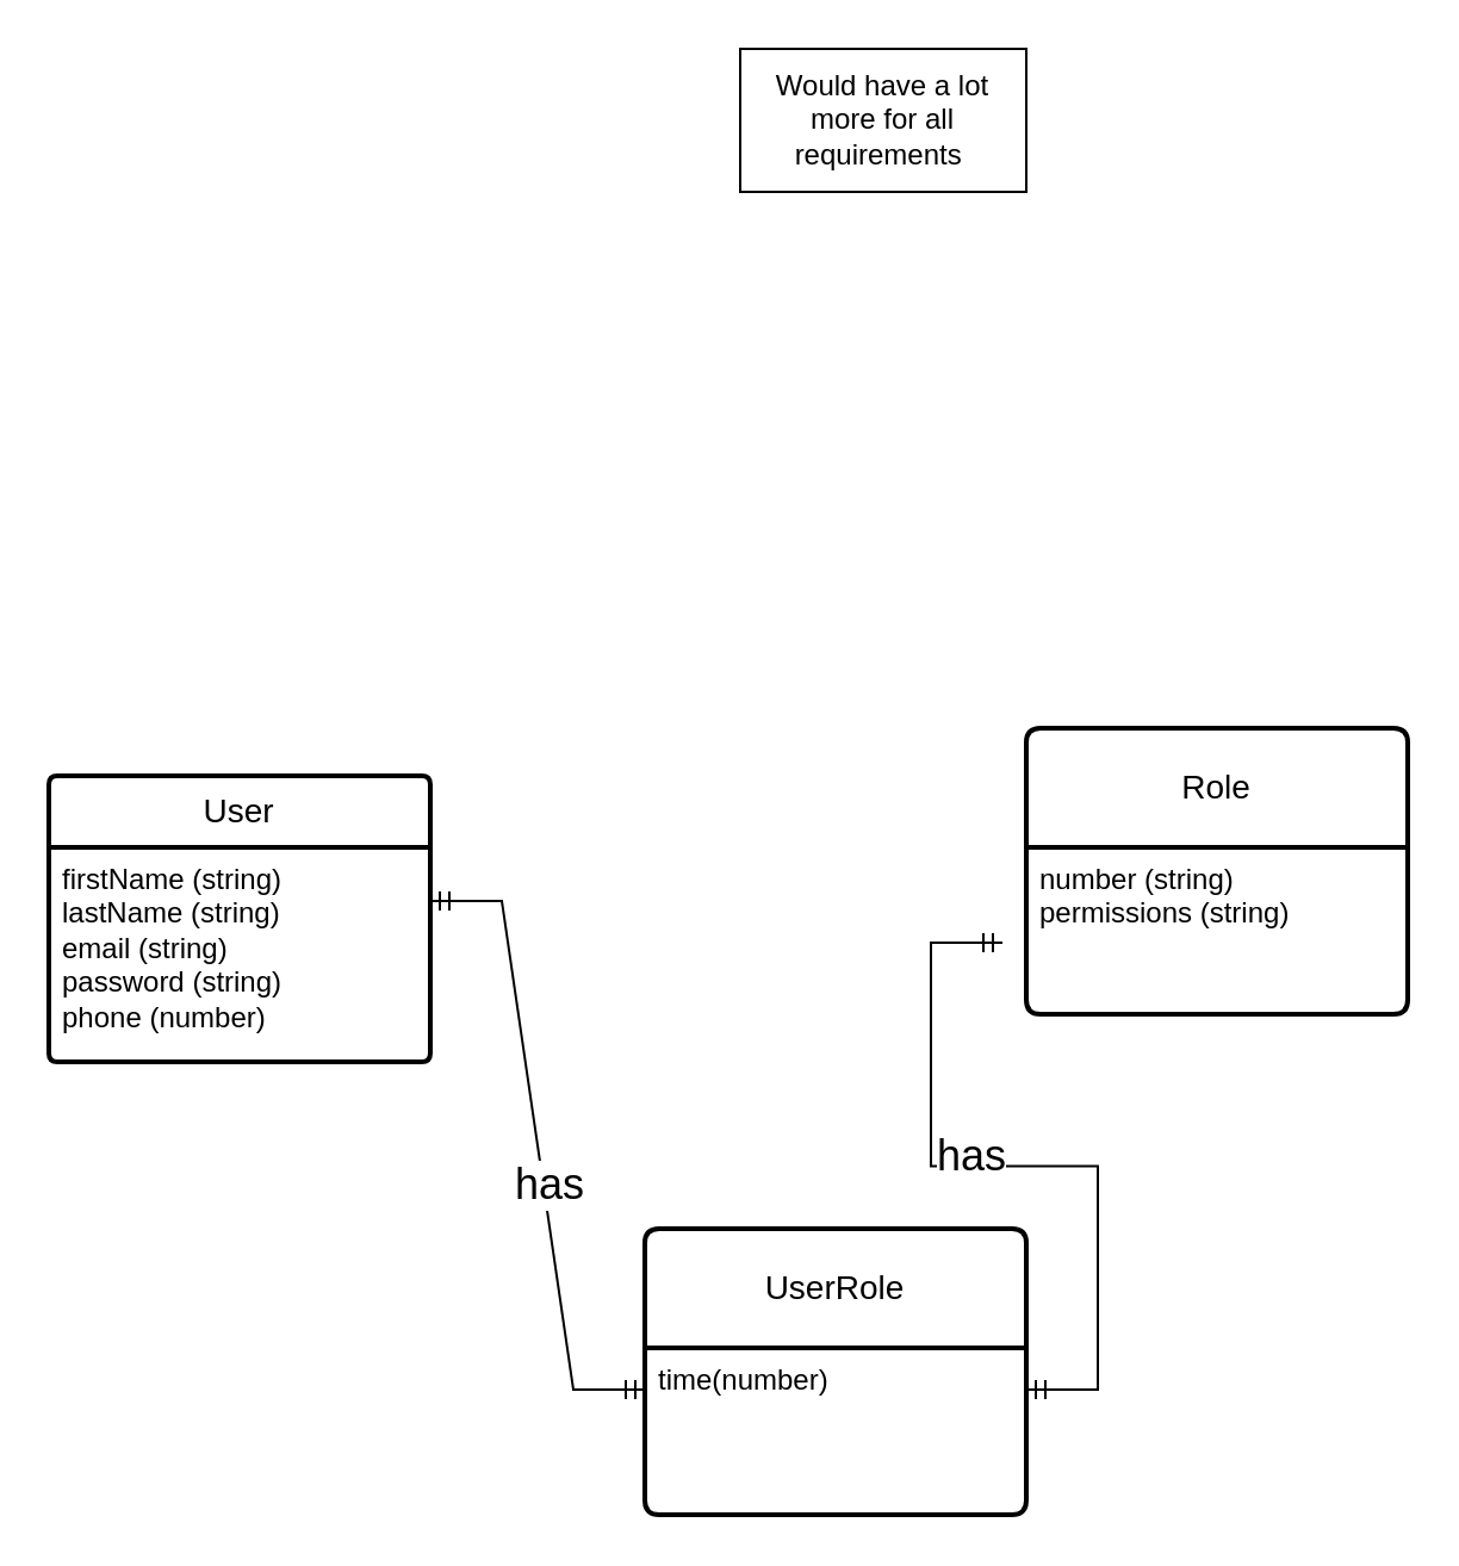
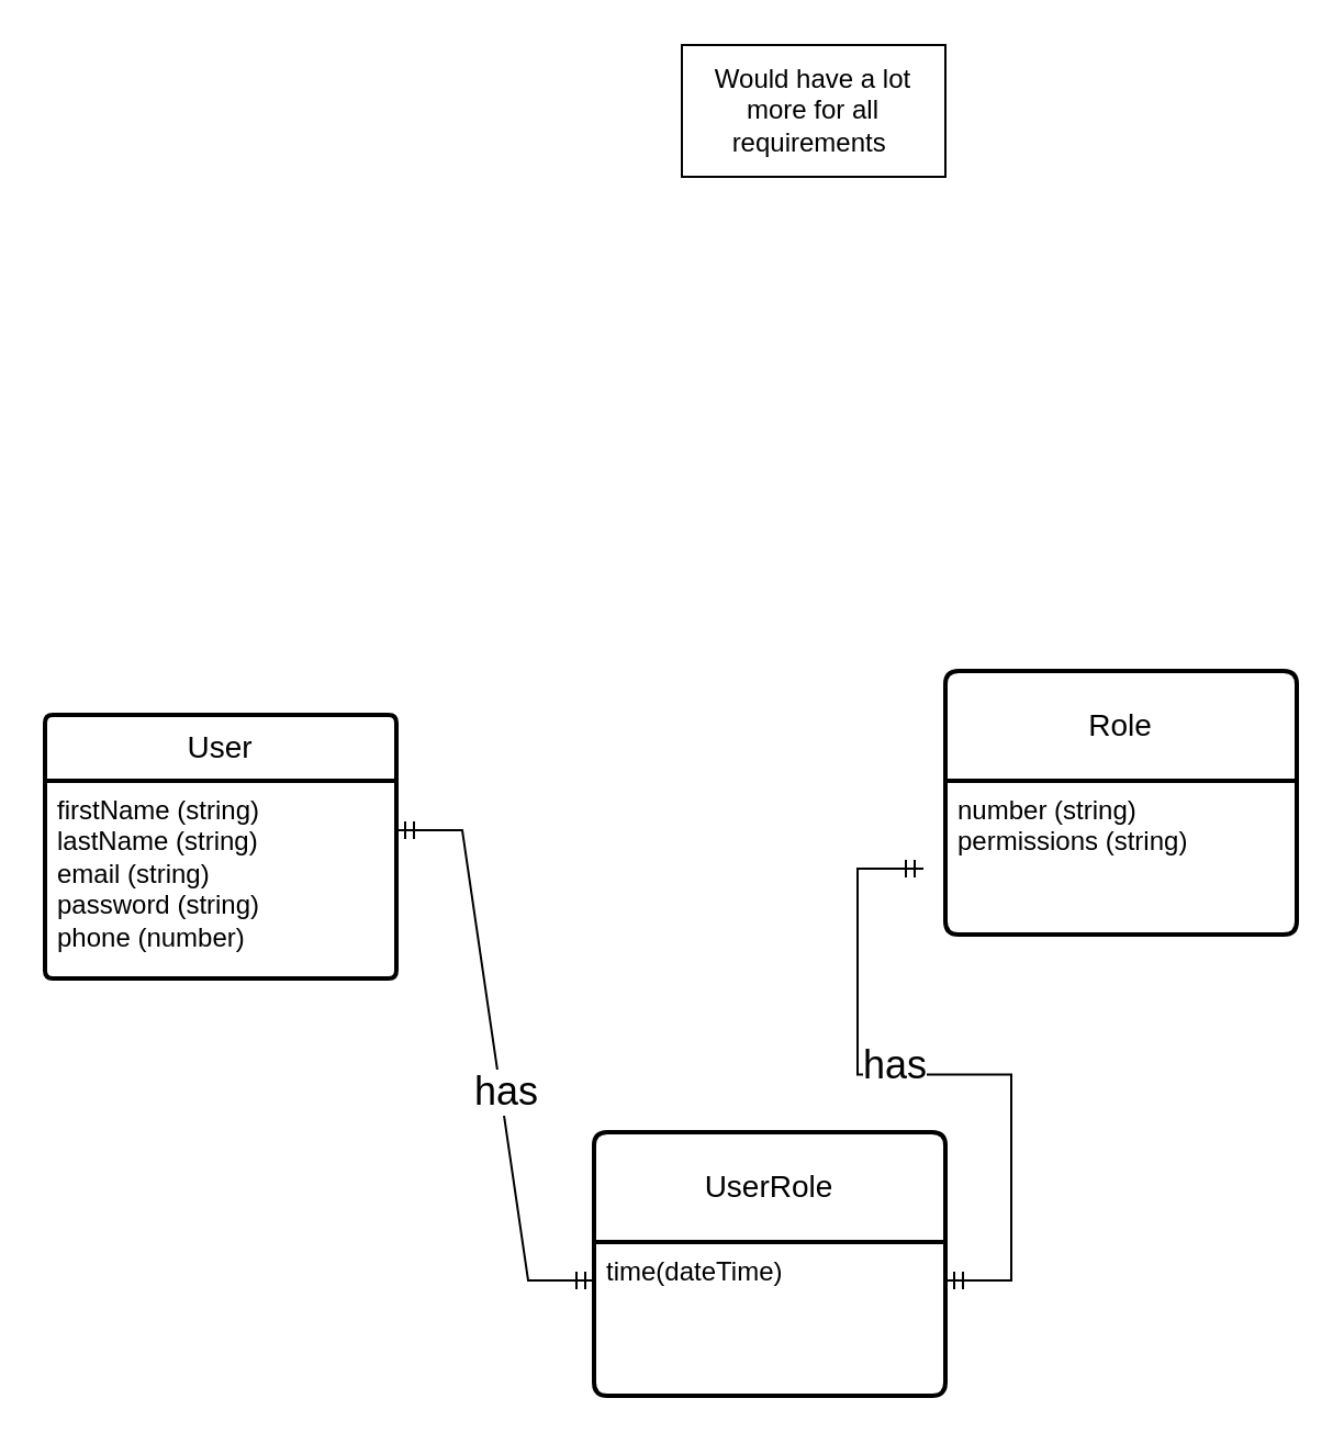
  <mxCell id="0" />
  <mxCell id="1" parent="0" />
  <mxCell id="2" value="User" style="swimlane;childLayout=stackLayout;horizontal=1;startSize=30;horizontalStack=0;rounded=1;fontSize=14;fontStyle=0;strokeWidth=2;resizeParent=0;resizeLast=1;shadow=0;dashed=0;align=center;arcSize=4;whiteSpace=wrap;html=1;direction=east;" vertex="1" parent="1"><mxGeometry x="20" y="325" width="160" height="120" as="geometry" /></mxCell>
  <mxCell id="3" value="firstName (string)&lt;br&gt;lastName&amp;nbsp;(string)&lt;br&gt;email&amp;nbsp;(string)&lt;br&gt;password&amp;nbsp;(string)&lt;br&gt;phone (number)" style="align=left;strokeColor=none;fillColor=none;spacingLeft=4;fontSize=12;verticalAlign=top;resizable=0;rotatable=0;part=1;html=1;" vertex="1" parent="2"><mxGeometry y="30" width="160" height="90" as="geometry" /></mxCell>
  <mxCell id="4" style="edgeStyle=orthogonalEdgeStyle;rounded=0;orthogonalLoop=1;jettySize=auto;html=1;exitX=0.5;exitY=1;exitDx=0;exitDy=0;" edge="1" parent="2" source="3" target="3"><mxGeometry relative="1" as="geometry" /></mxCell>
  <mxCell id="5" value="Role" style="swimlane;childLayout=stackLayout;horizontal=1;startSize=50;horizontalStack=0;rounded=1;fontSize=14;fontStyle=0;strokeWidth=2;resizeParent=0;resizeLast=1;shadow=0;dashed=0;align=center;arcSize=4;whiteSpace=wrap;html=1;" vertex="1" parent="1"><mxGeometry x="430" y="305" width="160" height="120" as="geometry" /></mxCell>
  <mxCell id="6" value="number&amp;nbsp;(string)&lt;br&gt;permissions&amp;nbsp;(string)" style="align=left;strokeColor=none;fillColor=none;spacingLeft=4;fontSize=12;verticalAlign=top;resizable=0;rotatable=0;part=1;html=1;" vertex="1" parent="5"><mxGeometry y="50" width="160" height="70" as="geometry" /></mxCell>
  <mxCell id="7" value="" style="edgeStyle=entityRelationEdgeStyle;fontSize=12;html=1;endArrow=ERmandOne;startArrow=ERmandOne;rounded=0;entryX=1;entryY=0.25;entryDx=0;entryDy=0;exitX=0;exitY=0.25;exitDx=0;exitDy=0;" edge="1" parent="1" source="10" target="3"><mxGeometry width="100" height="100" relative="1" as="geometry"><mxPoint x="180" y="555" as="sourcePoint" /><mxPoint x="260" y="484.8" as="targetPoint" /></mxGeometry></mxCell>
  <mxCell id="8" value="has" style="edgeLabel;html=1;align=center;verticalAlign=middle;resizable=0;points=[];fontSize=18;" connectable="0" vertex="1" parent="7"><mxGeometry x="-0.127" y="-2" relative="1" as="geometry"><mxPoint as="offset" /></mxGeometry></mxCell>
  <mxCell id="9" value="UserRole" style="swimlane;childLayout=stackLayout;horizontal=1;startSize=50;horizontalStack=0;rounded=1;fontSize=14;fontStyle=0;strokeWidth=2;resizeParent=0;resizeLast=1;shadow=0;dashed=0;align=center;arcSize=4;whiteSpace=wrap;html=1;" vertex="1" parent="1"><mxGeometry x="270" y="515" width="160" height="120" as="geometry" /></mxCell>
- <mxCell id="10" value="time(number)" style="align=left;strokeColor=none;fillColor=none;spacingLeft=4;fontSize=12;verticalAlign=top;resizable=0;rotatable=0;part=1;html=1;" vertex="1" parent="9"><mxGeometry y="50" width="160" height="70" as="geometry" /></mxCell>
+ <mxCell id="10" value="time(dateTime)" style="align=left;strokeColor=none;fillColor=none;spacingLeft=4;fontSize=12;verticalAlign=top;resizable=0;rotatable=0;part=1;html=1;" vertex="1" parent="9"><mxGeometry y="50" width="160" height="70" as="geometry" /></mxCell>
  <mxCell id="11" value="" style="edgeStyle=entityRelationEdgeStyle;fontSize=12;html=1;endArrow=ERmandOne;startArrow=ERmandOne;rounded=0;exitX=1;exitY=0.25;exitDx=0;exitDy=0;" edge="1" parent="1" source="10"><mxGeometry width="100" height="100" relative="1" as="geometry"><mxPoint x="480" y="595" as="sourcePoint" /><mxPoint x="420" y="395" as="targetPoint" /></mxGeometry></mxCell>
  <mxCell id="12" value="has" style="edgeLabel;html=1;align=center;verticalAlign=middle;resizable=0;points=[];fontSize=18;" connectable="0" vertex="1" parent="11"><mxGeometry x="0.113" y="-4" relative="1" as="geometry"><mxPoint as="offset" /></mxGeometry></mxCell>
  <mxCell id="13" value="Would have a lot more for all requirements&amp;nbsp;" style="rounded=0;whiteSpace=wrap;html=1;" vertex="1" parent="1"><mxGeometry x="310" y="20" width="120" height="60" as="geometry" /></mxCell>
